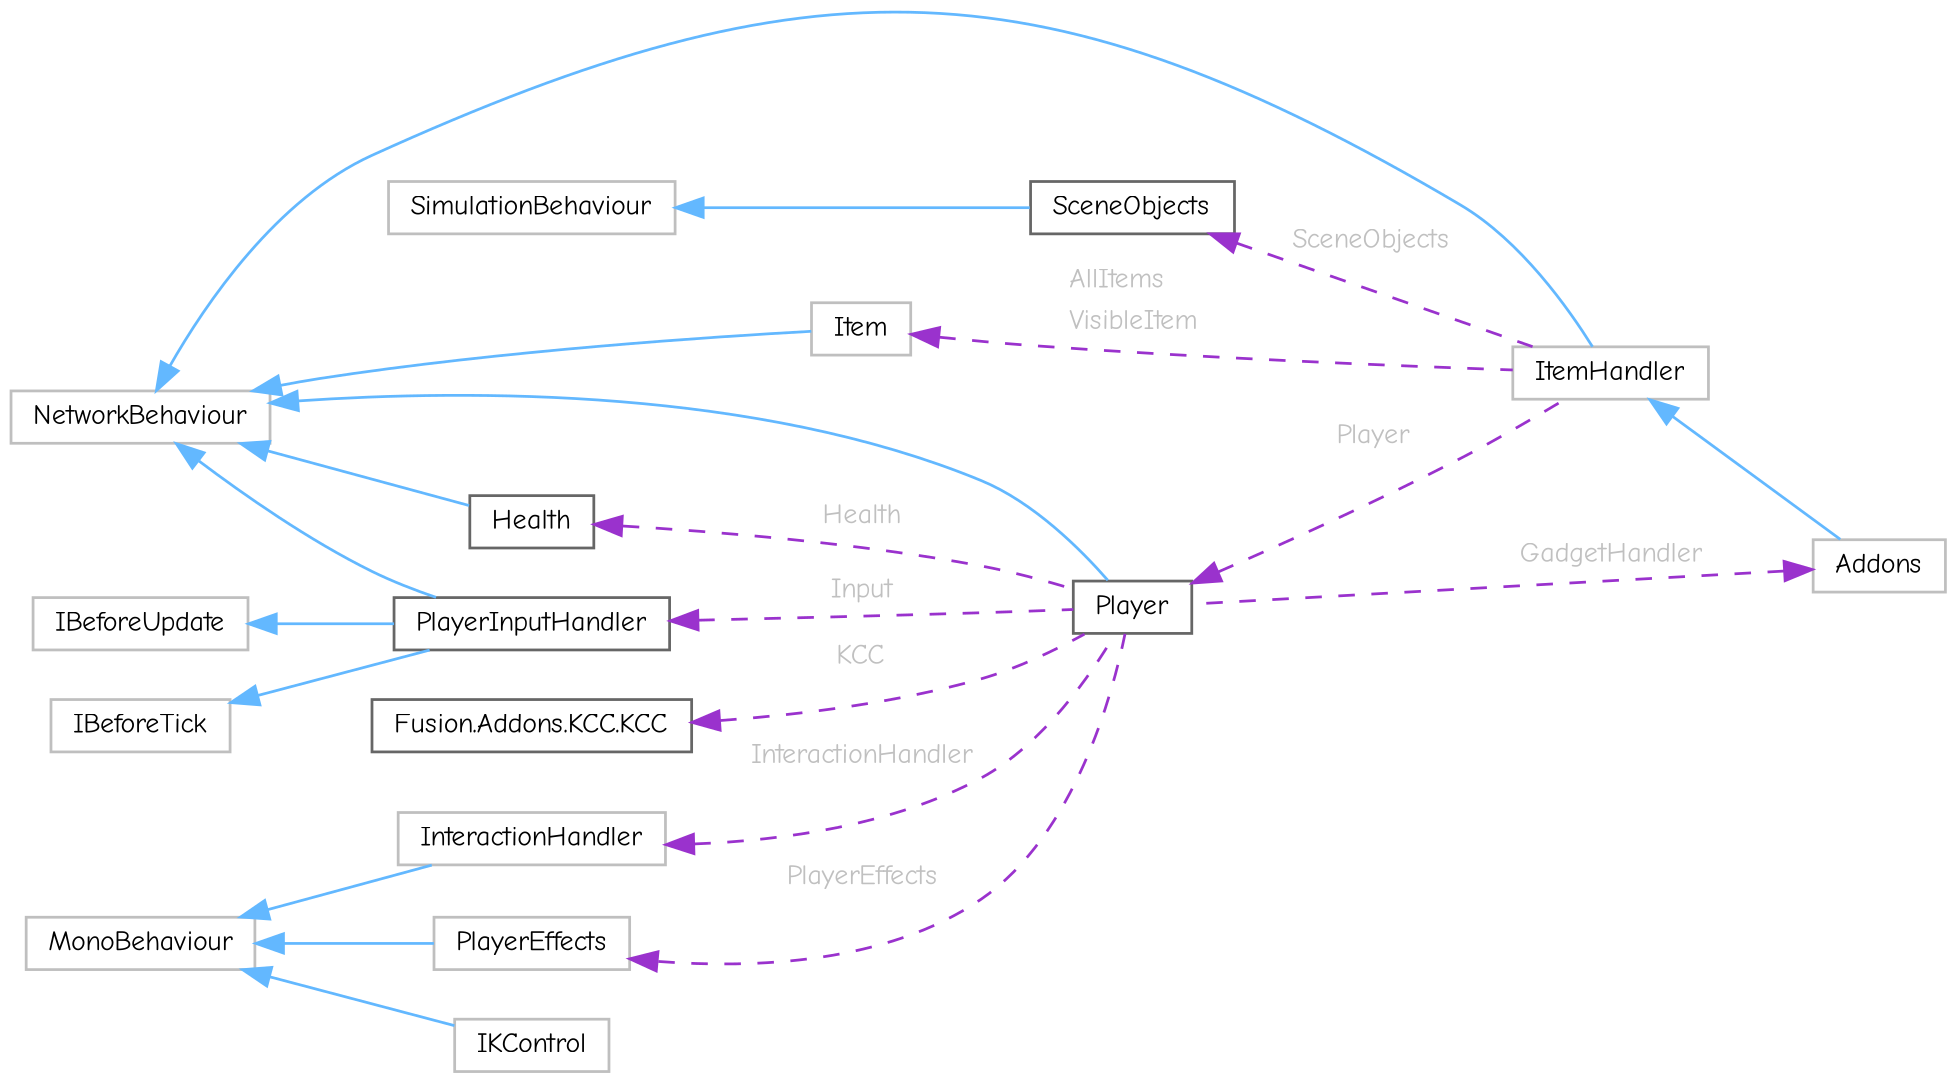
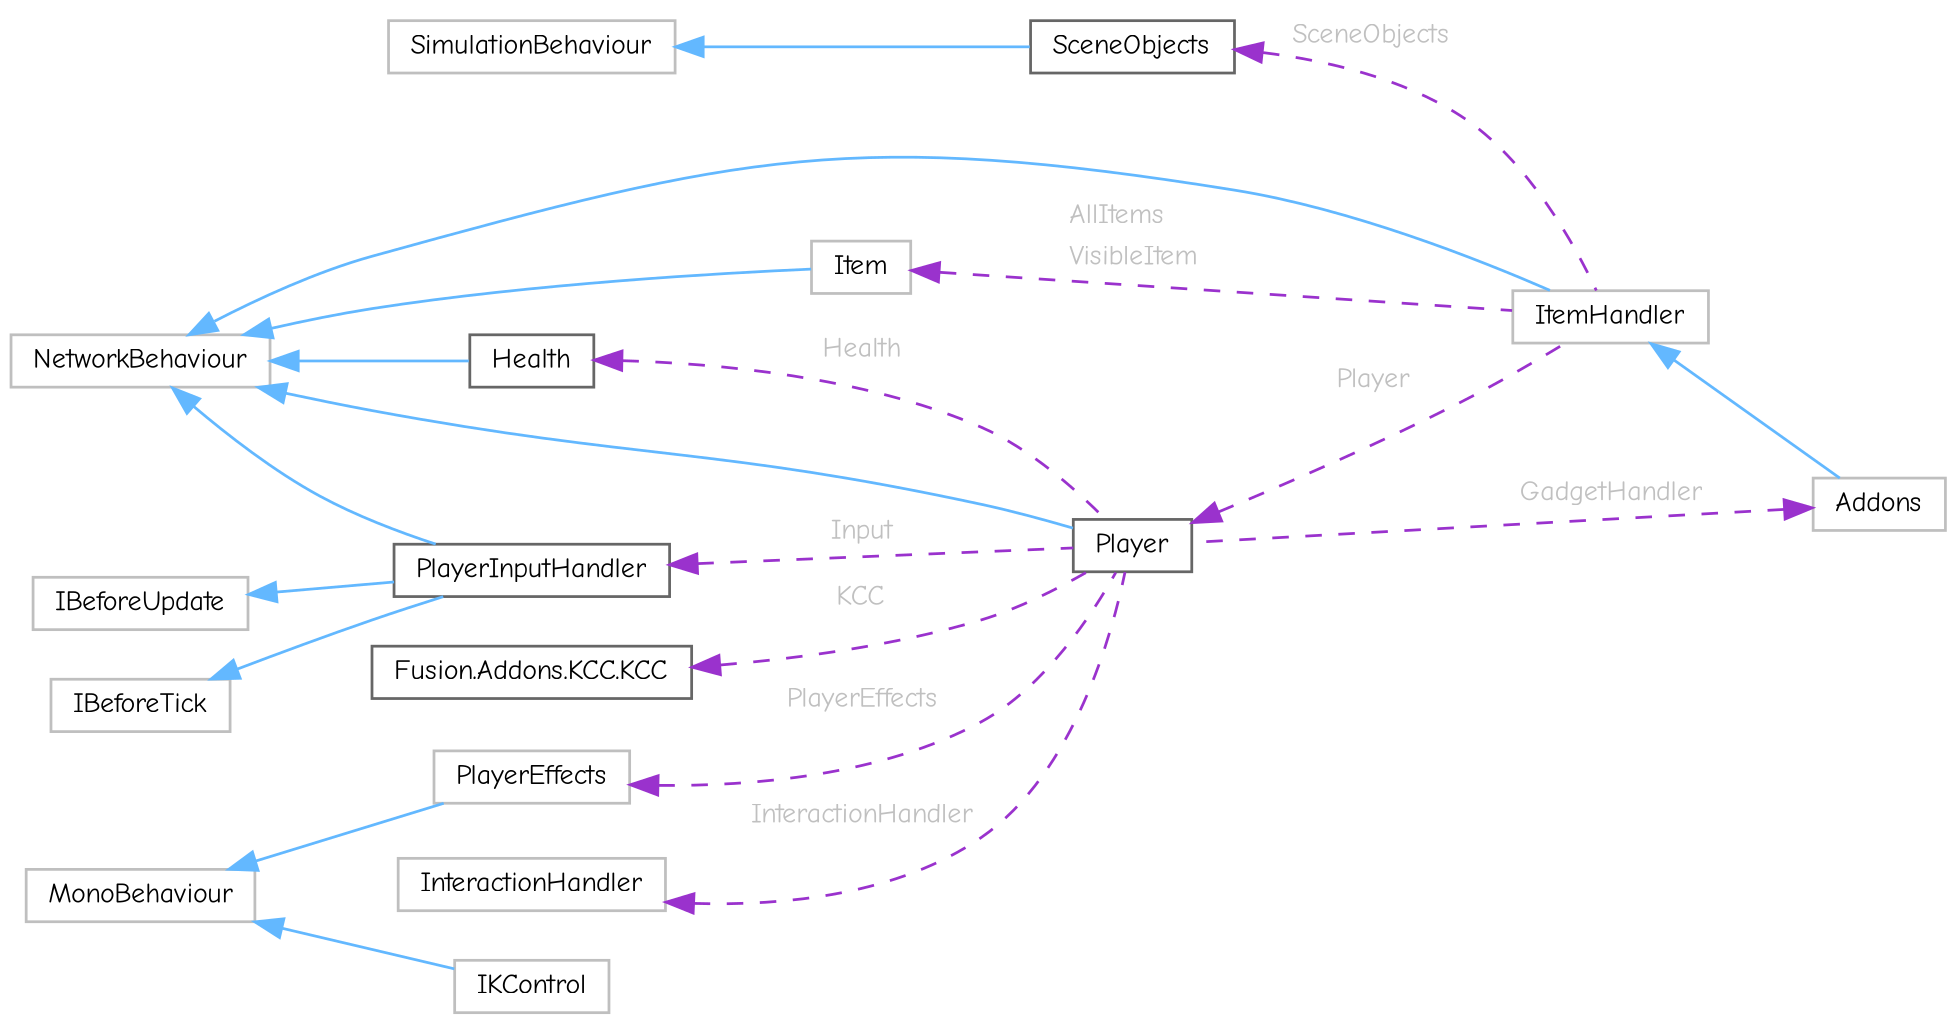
  digraph {
    fontname="Comic Neue"
    rankdir=LR
    node [color=grey75 fillcolor=white fontname="Comic Neue" fontsize=10 shape=box style=filled]
    edge [color=steelblue1 dir=back fontname="Comic Neue" fontsize=10 labelfontname=Helvetica labelfontsize=10 style=solid]
    n1 [color=gray40 height=0.2 label=Player width=0.4]
    n2 [height=0.2 label=ItemHandler width=0.4]
    n3 [height=0.2 label=Addons width=0.4]
    n4 [height=0.2 label=NetworkBehaviour width=0.4]
    n5 [color=gray40 height=0.2 label=Health width=0.4]
    n6 [color=gray40 height=0.2 label=PlayerInputHandler width=0.4]
    n7 [height=0.2 label=Item width=0.4]
    n8 [color=gray40 height=0.2 label="Fusion.Addons.KCC.KCC" width=0.4]
    n9 [height=0.2 label=InteractionHandler width=0.4]
    n10 [height=0.2 label=MonoBehaviour width=0.4]
    n11 [height=0.2 label=PlayerEffects width=0.4]
    n12 [height=0.2 label=IKControl width=0.4]
    n13 [height=0.2 label=IBeforeUpdate width=0.4]
    n14 [height=0.2 label=IBeforeTick width=0.4]
    n15 [color=gray40 height=0.2 label=SceneObjects width=0.4]
    n16 [height=0.2 label=SimulationBehaviour width=0.4]
    n1 -> n2 [color=darkorchid3 fontcolor=grey label=<<TABLE CELLBORDER="0" BORDER="0"><TR><TD VALIGN="top" ALIGN="LEFT" CELLPADDING="1" CELLSPACING="0">Player</TD></TR> </TABLE>> style=dashed]
    n2 -> n3
    n3 -> n1 [color=darkorchid3 fontcolor=grey label=<<TABLE CELLBORDER="0" BORDER="0"><TR><TD VALIGN="top" ALIGN="LEFT" CELLPADDING="1" CELLSPACING="0">GadgetHandler</TD></TR> </TABLE>> style=dashed]
    n4 -> n1
    n4 -> n2
    n4 -> n5
    n4 -> n6
    n4 -> n7
    n5 -> n1 [color=darkorchid3 fontcolor=grey label=<<TABLE CELLBORDER="0" BORDER="0"><TR><TD VALIGN="top" ALIGN="LEFT" CELLPADDING="1" CELLSPACING="0">Health</TD></TR> </TABLE>> style=dashed]
    n6 -> n1 [color=darkorchid3 fontcolor=grey label=<<TABLE CELLBORDER="0" BORDER="0"><TR><TD VALIGN="top" ALIGN="LEFT" CELLPADDING="1" CELLSPACING="0">Input</TD></TR> </TABLE>> style=dashed]
    n7 -> n2 [color=darkorchid3 fontcolor=grey label=<<TABLE CELLBORDER="0" BORDER="0"><TR><TD VALIGN="top" ALIGN="LEFT" CELLPADDING="1" CELLSPACING="0">AllItems</TD></TR> <TR><TD VALIGN="top" ALIGN="LEFT" CELLPADDING="1" CELLSPACING="0">VisibleItem</TD></TR> </TABLE>> style=dashed]
    n8 -> n1 [color=darkorchid3 fontcolor=grey label=<<TABLE CELLBORDER="0" BORDER="0"><TR><TD VALIGN="top" ALIGN="LEFT" CELLPADDING="1" CELLSPACING="0">KCC</TD></TR> </TABLE>> style=dashed]
    n9 -> n1 [color=darkorchid3 fontcolor=grey label=<<TABLE CELLBORDER="0" BORDER="0"><TR><TD VALIGN="top" ALIGN="LEFT" CELLPADDING="1" CELLSPACING="0">InteractionHandler</TD></TR> </TABLE>> style=dashed]
-   n10 -> n9
    n10 -> n11
    n10 -> n12
    n11 -> n1 [color=darkorchid3 fontcolor=grey label=<<TABLE CELLBORDER="0" BORDER="0"><TR><TD VALIGN="top" ALIGN="LEFT" CELLPADDING="1" CELLSPACING="0">PlayerEffects</TD></TR> </TABLE>> style=dashed]
    n13 -> n6
    n14 -> n6
    n15 -> n2 [color=darkorchid3 fontcolor=grey label=<<TABLE CELLBORDER="0" BORDER="0"><TR><TD VALIGN="top" ALIGN="LEFT" CELLPADDING="1" CELLSPACING="0">SceneObjects</TD></TR> </TABLE>> style=dashed]
    n16 -> n15
  }
